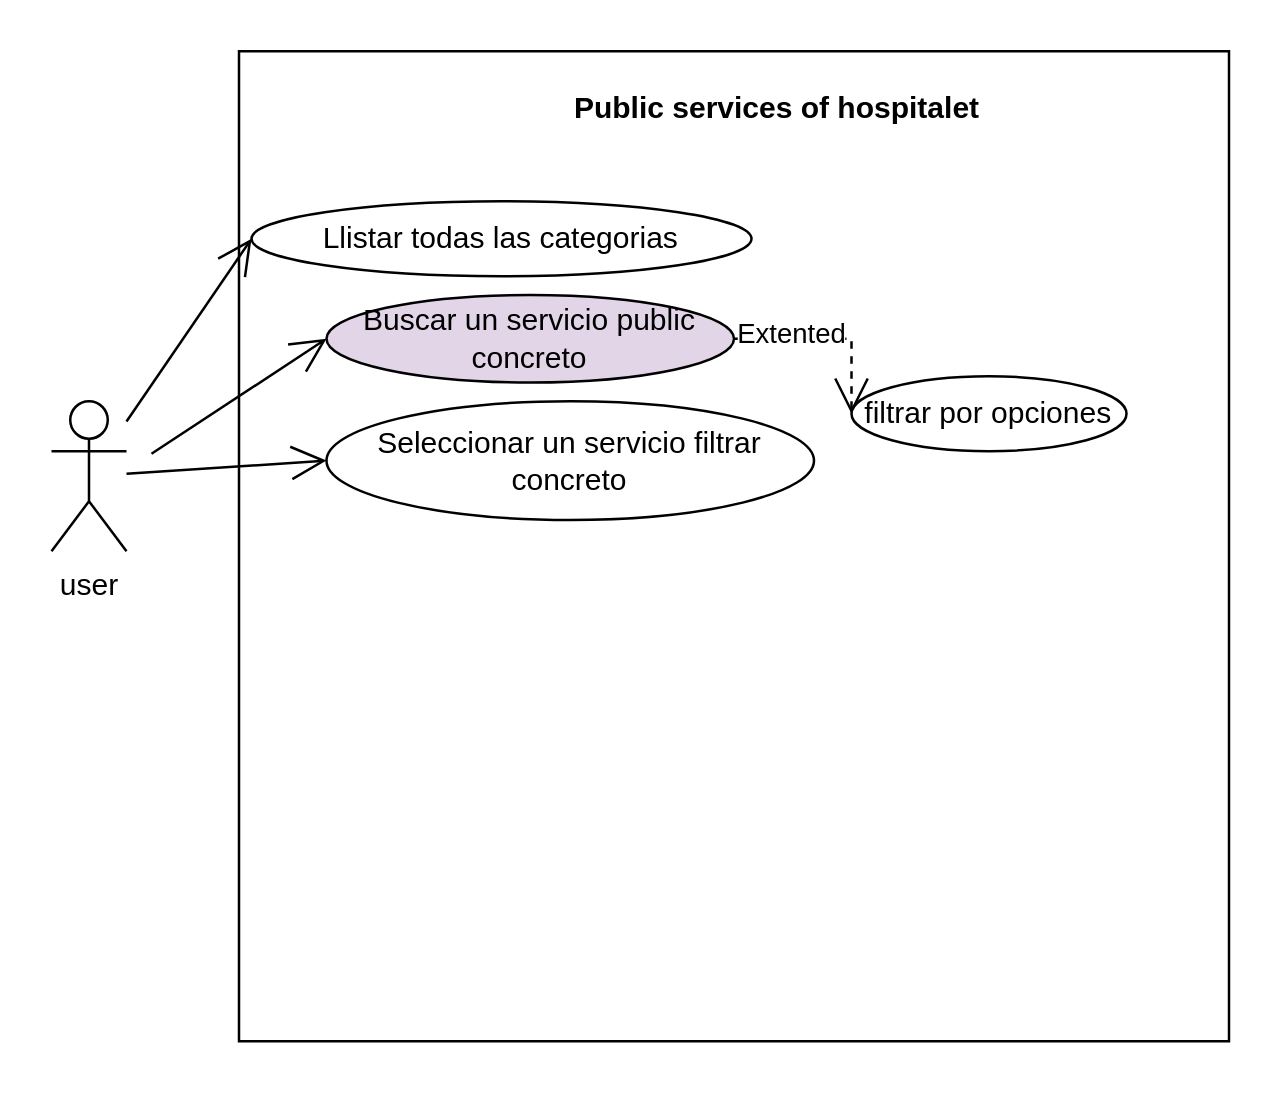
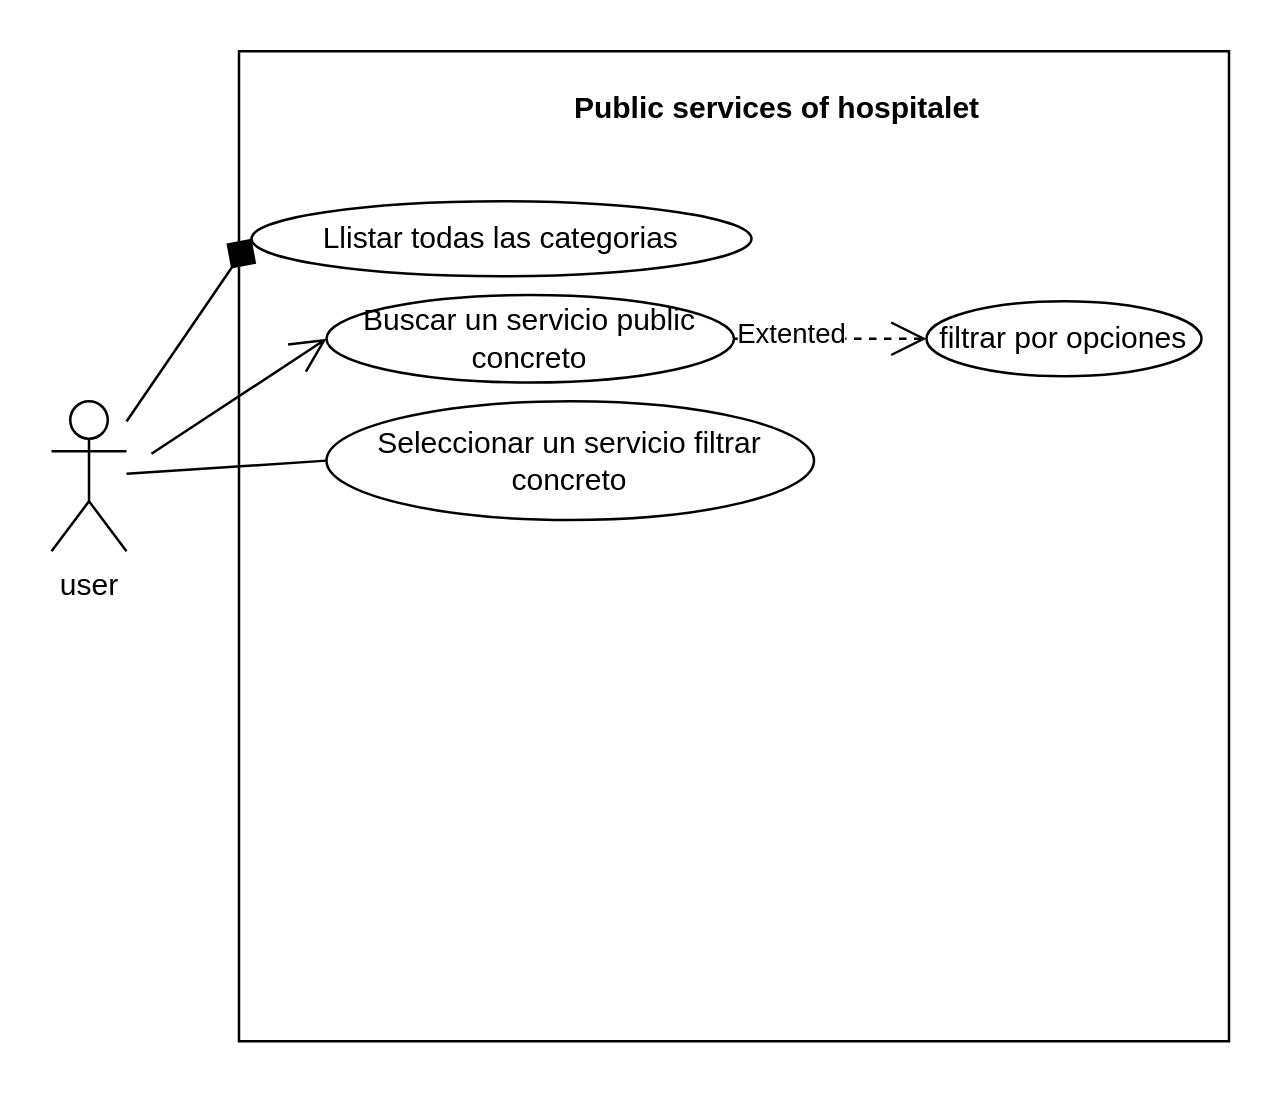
  <mxCell id="0" />
  <mxCell id="1" parent="0" />
  <mxCell id="2" value="user" style="shape=umlActor;verticalLabelPosition=bottom;verticalAlign=top;html=1;outlineConnect=0;" vertex="1" parent="1"><mxGeometry x="20" y="160" width="30" height="60" as="geometry" /></mxCell>
  <mxCell id="3" value="" style="whiteSpace=wrap;html=1;aspect=fixed;" vertex="1" parent="1"><mxGeometry x="95" y="20" width="396" height="396" as="geometry" /></mxCell>
  <mxCell id="4" value="Seleccionar un servicio filtrar concreto" style="ellipse;whiteSpace=wrap;html=1;" vertex="1" parent="1"><mxGeometry x="130" y="160" width="195" height="47.5" as="geometry" /></mxCell>
  <mxCell id="5" value="Llistar todas las categorias" style="ellipse;whiteSpace=wrap;html=1;" vertex="1" parent="1"><mxGeometry x="100" y="80" width="200" height="30" as="geometry" /></mxCell>
- <mxCell id="6" value="Buscar un servicio public concreto" style="ellipse;whiteSpace=wrap;html=1;fillColor=#e1d5e7;" vertex="1" parent="1"><mxGeometry x="130" y="117.5" width="163" height="35" as="geometry" /></mxCell>
- <mxCell id="7" value="filtrar por opciones" style="ellipse;whiteSpace=wrap;html=1;" vertex="1" parent="1"><mxGeometry x="340" y="150" width="110" height="30" as="geometry" /></mxCell>
+ <mxCell id="6" value="Buscar un servicio public concreto" style="ellipse;whiteSpace=wrap;html=1;" vertex="1" parent="1"><mxGeometry x="130" y="117.5" width="163" height="35" as="geometry" /></mxCell>
+ <mxCell id="7" value="filtrar por opciones" style="ellipse;whiteSpace=wrap;html=1;" vertex="1" parent="1"><mxGeometry x="370" y="120" width="110" height="30" as="geometry" /></mxCell>
  <mxCell id="8" value="Public services of hospitalet" style="text;align=center;fontStyle=1;verticalAlign=middle;spacingLeft=3;spacingRight=3;strokeColor=none;rotatable=0;points=[[0,0.5],[1,0.5]];portConstraint=eastwest;html=1;" vertex="1" parent="1"><mxGeometry x="270" y="30" width="80" height="26" as="geometry" /></mxCell>
  <mxCell id="9" value="Extented" style="endArrow=open;endSize=12;dashed=1;html=1;rounded=0;entryX=0;entryY=0.5;entryDx=0;entryDy=0;exitX=1;exitY=0.5;exitDx=0;exitDy=0;" edge="1" parent="1" source="6" target="7"><mxGeometry x="-0.405" y="2" width="160" relative="1" as="geometry"><mxPoint x="330" y="130" as="sourcePoint" /><mxPoint x="490" y="130" as="targetPoint" /><Array as="points"><mxPoint x="340" y="135" /></Array><mxPoint as="offset" /></mxGeometry></mxCell>
- <mxCell id="10" value="" style="endArrow=open;endFill=1;endSize=12;html=1;rounded=0;entryX=0;entryY=0.5;entryDx=0;entryDy=0;" edge="1" parent="1" source="2" target="5"><mxGeometry width="160" relative="1" as="geometry"><mxPoint x="0" y="100" as="sourcePoint" /><mxPoint x="160" y="100" as="targetPoint" /></mxGeometry></mxCell>
+ <mxCell id="10" value="" style="endArrow=diamond;endFill=1;endSize=12;html=1;rounded=0;entryX=0;entryY=0.5;entryDx=0;entryDy=0;" edge="1" parent="1" source="2" target="5"><mxGeometry width="160" relative="1" as="geometry"><mxPoint x="0" y="100" as="sourcePoint" /><mxPoint x="160" y="100" as="targetPoint" /></mxGeometry></mxCell>
  <mxCell id="11" value="" style="endArrow=open;endFill=1;endSize=12;html=1;rounded=0;entryX=0;entryY=0.5;entryDx=0;entryDy=0;" edge="1" parent="1" target="6"><mxGeometry width="160" relative="1" as="geometry"><mxPoint x="60" y="181" as="sourcePoint" /><mxPoint x="120" y="105" as="targetPoint" /></mxGeometry></mxCell>
- <mxCell id="12" value="" style="endArrow=open;endFill=1;endSize=12;html=1;rounded=0;entryX=0;entryY=0.5;entryDx=0;entryDy=0;" edge="1" parent="1" source="2" target="4"><mxGeometry width="160" relative="1" as="geometry"><mxPoint x="70" y="191" as="sourcePoint" /><mxPoint x="140" y="145" as="targetPoint" /></mxGeometry></mxCell>
+ <mxCell id="12" value="" style="endArrow=none;endFill=1;endSize=12;html=1;rounded=0;entryX=0;entryY=0.5;entryDx=0;entryDy=0;" edge="1" parent="1" source="2" target="4"><mxGeometry width="160" relative="1" as="geometry"><mxPoint x="70" y="191" as="sourcePoint" /><mxPoint x="140" y="145" as="targetPoint" /></mxGeometry></mxCell>
